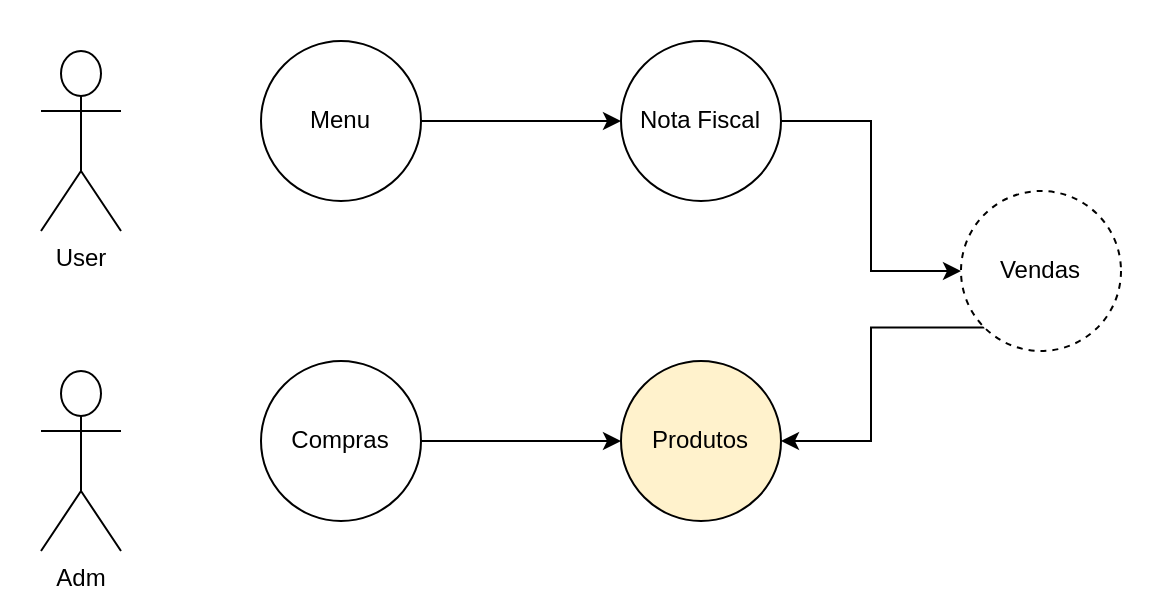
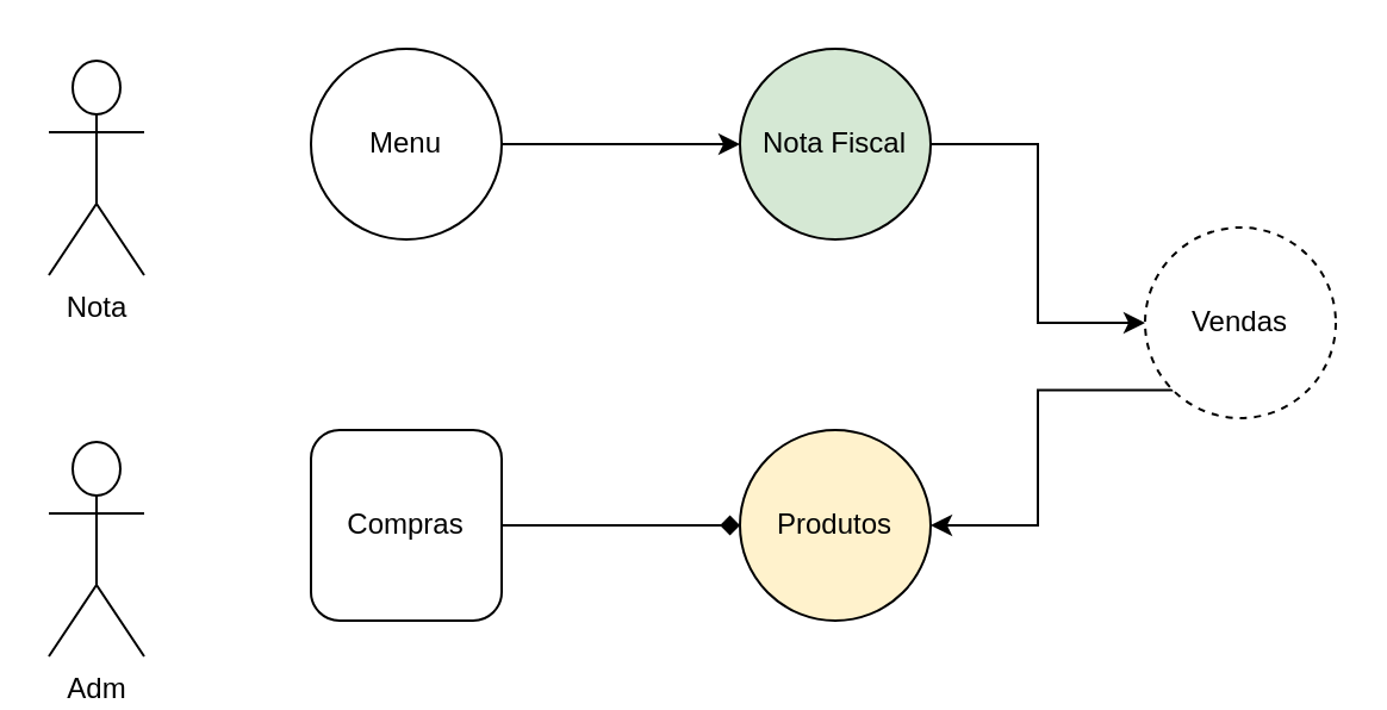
  <mxCell id="0" />
  <mxCell id="1" parent="0" />
- <mxCell id="2" value="User" style="shape=umlActor;verticalLabelPosition=bottom;verticalAlign=top;html=1;outlineConnect=0;" vertex="1" parent="1"><mxGeometry x="20" y="25" width="40" height="90" as="geometry" /></mxCell>
+ <mxCell id="2" value="Nota" style="shape=umlActor;verticalLabelPosition=bottom;verticalAlign=top;html=1;outlineConnect=0;" vertex="1" parent="1"><mxGeometry x="20" y="25" width="40" height="90" as="geometry" /></mxCell>
  <mxCell id="3" value="Adm" style="shape=umlActor;verticalLabelPosition=bottom;verticalAlign=top;html=1;outlineConnect=0;" vertex="1" parent="1"><mxGeometry x="20" y="185" width="40" height="90" as="geometry" /></mxCell>
  <mxCell id="4" style="edgeStyle=orthogonalEdgeStyle;rounded=0;orthogonalLoop=1;jettySize=auto;html=1;entryX=0;entryY=0.5;entryDx=0;entryDy=0;" edge="1" parent="1" source="5" target="7"><mxGeometry relative="1" as="geometry" /></mxCell>
  <mxCell id="5" value="Menu" style="ellipse;whiteSpace=wrap;html=1;aspect=fixed;" vertex="1" parent="1"><mxGeometry x="130" y="20" width="80" height="80" as="geometry" /></mxCell>
  <mxCell id="6" style="edgeStyle=orthogonalEdgeStyle;rounded=0;orthogonalLoop=1;jettySize=auto;html=1;entryX=0;entryY=0.5;entryDx=0;entryDy=0;" edge="1" parent="1" source="7" target="12"><mxGeometry relative="1" as="geometry" /></mxCell>
- <mxCell id="7" value="Nota Fiscal" style="ellipse;whiteSpace=wrap;html=1;aspect=fixed;" vertex="1" parent="1"><mxGeometry x="310" y="20" width="80" height="80" as="geometry" /></mxCell>
- <mxCell id="8" style="edgeStyle=orthogonalEdgeStyle;rounded=0;orthogonalLoop=1;jettySize=auto;html=1;entryX=0;entryY=0.5;entryDx=0;entryDy=0;" edge="1" parent="1" source="9" target="10"><mxGeometry relative="1" as="geometry" /></mxCell>
- <mxCell id="9" value="Compras" style="ellipse;whiteSpace=wrap;html=1;aspect=fixed;" vertex="1" parent="1"><mxGeometry x="130" y="180" width="80" height="80" as="geometry" /></mxCell>
+ <mxCell id="7" value="Nota Fiscal" style="ellipse;whiteSpace=wrap;html=1;aspect=fixed;fillColor=#d5e8d4;" vertex="1" parent="1"><mxGeometry x="310" y="20" width="80" height="80" as="geometry" /></mxCell>
+ <mxCell id="8" style="edgeStyle=orthogonalEdgeStyle;rounded=0;orthogonalLoop=1;jettySize=auto;html=1;entryX=0;entryY=0.5;entryDx=0;entryDy=0;endArrow=diamond;" edge="1" parent="1" source="9" target="10"><mxGeometry relative="1" as="geometry" /></mxCell>
+ <mxCell id="9" value="Compras" style="whiteSpace=wrap;html=1;aspect=fixed;rounded=1;" vertex="1" parent="1"><mxGeometry x="130" y="180" width="80" height="80" as="geometry" /></mxCell>
  <mxCell id="10" value="Produtos" style="ellipse;whiteSpace=wrap;html=1;aspect=fixed;fillColor=#fff2cc;" vertex="1" parent="1"><mxGeometry x="310" y="180" width="80" height="80" as="geometry" /></mxCell>
  <mxCell id="11" style="edgeStyle=orthogonalEdgeStyle;rounded=0;orthogonalLoop=1;jettySize=auto;html=1;exitX=0;exitY=1;exitDx=0;exitDy=0;entryX=1;entryY=0.5;entryDx=0;entryDy=0;" edge="1" parent="1" source="12" target="10"><mxGeometry relative="1" as="geometry" /></mxCell>
  <mxCell id="12" value="Vendas" style="ellipse;whiteSpace=wrap;html=1;aspect=fixed;dashed=1;" vertex="1" parent="1"><mxGeometry x="480" y="95" width="80" height="80" as="geometry" /></mxCell>
